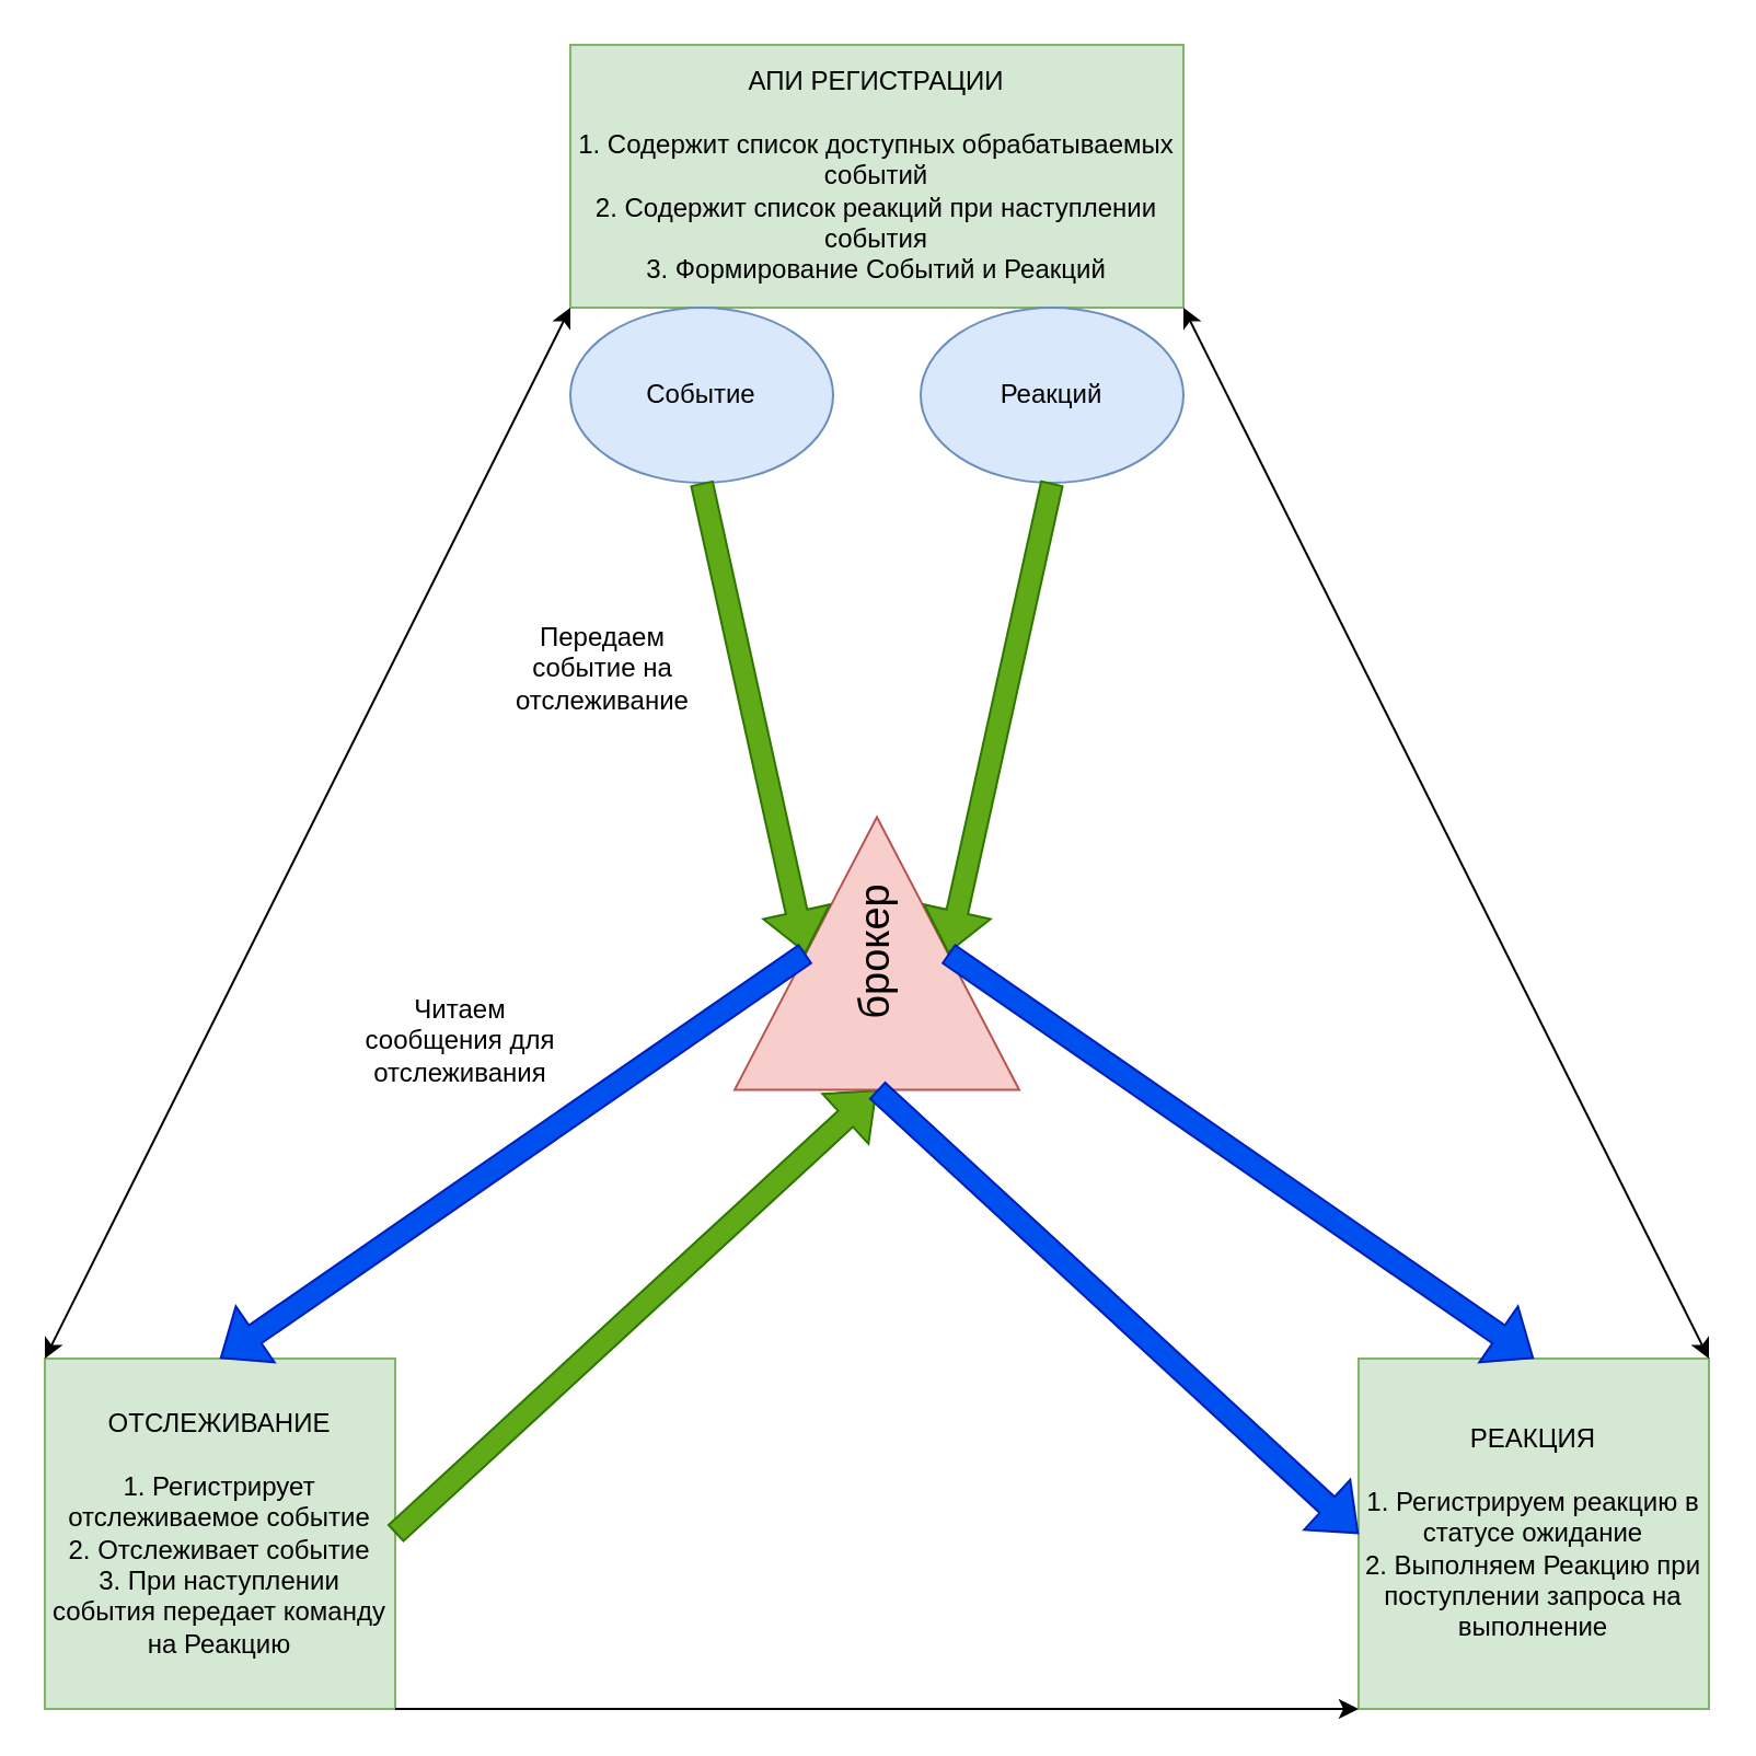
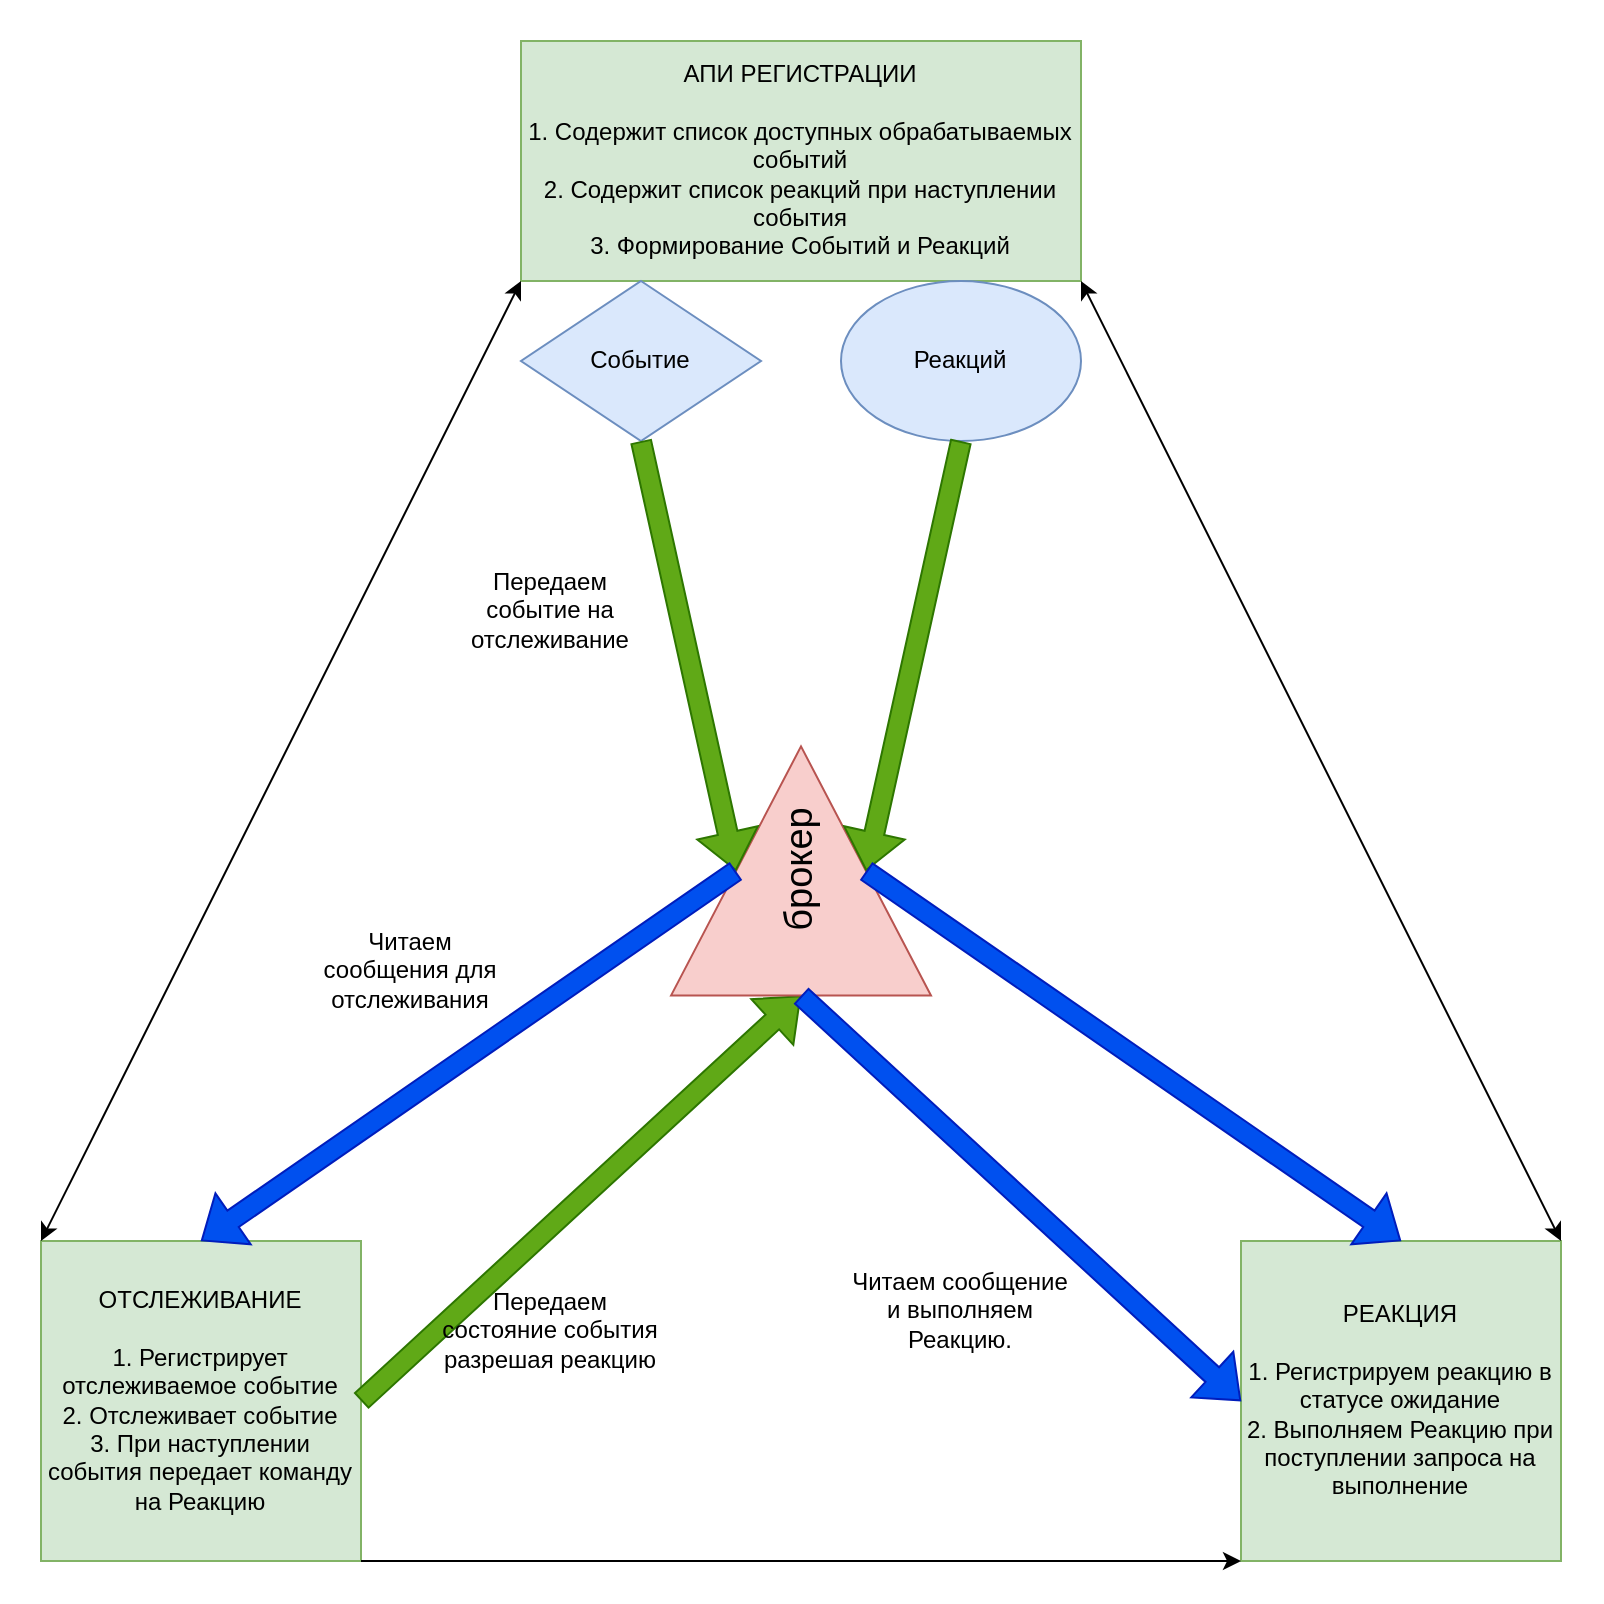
  <mxCell id="0" />
  <mxCell id="1" parent="0" />
  <mxCell id="2" value="АПИ РЕГИСТРАЦИИ&lt;br&gt;&lt;br&gt;1. Содержит список доступных обрабатываемых событий&lt;br&gt;2. Содержит список реакций при наступлении события&lt;br&gt;3. Формирование Событий и Реакций" style="rounded=0;whiteSpace=wrap;html=1;fillColor=#d5e8d4;strokeColor=#82b366;" parent="1" vertex="1"><mxGeometry x="260" y="20" width="280" height="120" as="geometry" /></mxCell>
  <mxCell id="3" value="ОТСЛЕЖИВАНИЕ&lt;br&gt;&lt;br&gt;1. Регистрирует отслеживаемое событие&lt;br&gt;2. Отслеживает событие&lt;br&gt;3. При наступлении события передает команду на Реакцию" style="rounded=0;whiteSpace=wrap;html=1;fillColor=#d5e8d4;strokeColor=#82b366;" parent="1" vertex="1"><mxGeometry x="20" y="620" width="160" height="160" as="geometry" /></mxCell>
- <mxCell id="4" value="Событие" style="ellipse;whiteSpace=wrap;html=1;fillColor=#dae8fc;strokeColor=#6c8ebf;" parent="1" vertex="1"><mxGeometry x="260" y="140" width="120" height="80" as="geometry" /></mxCell>
+ <mxCell id="4" value="Событие" style="rhombus;whiteSpace=wrap;html=1;fillColor=#dae8fc;strokeColor=#6c8ebf;" parent="1" vertex="1"><mxGeometry x="260" y="140" width="120" height="80" as="geometry" /></mxCell>
  <mxCell id="5" value="Реакций" style="ellipse;whiteSpace=wrap;html=1;fillColor=#dae8fc;strokeColor=#6c8ebf;" parent="1" vertex="1"><mxGeometry x="420" y="140" width="120" height="80" as="geometry" /></mxCell>
  <mxCell id="6" value="РЕАКЦИЯ&lt;br&gt;&lt;br&gt;1. Регистрируем реакцию в статусе ожидание&lt;br&gt;2. Выполняем Реакцию при поступлении запроса на выполнение" style="whiteSpace=wrap;html=1;aspect=fixed;fillColor=#d5e8d4;strokeColor=#82b366;" parent="1" vertex="1"><mxGeometry x="620" y="620" width="160" height="160" as="geometry" /></mxCell>
  <mxCell id="7" value="" style="shape=flexArrow;endArrow=classic;html=1;rounded=0;fillColor=#60a917;strokeColor=#2D7600;exitX=1;exitY=0.5;exitDx=0;exitDy=0;entryX=0;entryY=0.5;entryDx=0;entryDy=0;" parent="1" source="3" target="15" edge="1"><mxGeometry width="50" height="50" relative="1" as="geometry"><mxPoint x="180" y="630" as="sourcePoint" /><mxPoint x="351.716" y="448.284" as="targetPoint" /><Array as="points" /></mxGeometry></mxCell>
+ <mxCell id="8" value="Передаем состояние события разрешая реакцию" style="text;html=1;strokeColor=none;fillColor=none;align=center;verticalAlign=middle;whiteSpace=wrap;rounded=0;" parent="1" vertex="1"><mxGeometry x="220" y="610" width="110" height="110" as="geometry" /></mxCell>
+ <mxCell id="9" value="Читаем сообщение и выполняем Реакцию." style="text;html=1;strokeColor=none;fillColor=none;align=center;verticalAlign=middle;whiteSpace=wrap;rounded=0;" parent="1" vertex="1"><mxGeometry x="425" y="610" width="110" height="90" as="geometry" /></mxCell>
  <mxCell id="10" value="Передаем событие на отслеживание" style="text;html=1;strokeColor=none;fillColor=none;align=center;verticalAlign=middle;whiteSpace=wrap;rounded=0;" parent="1" vertex="1"><mxGeometry x="230" y="260" width="90" height="90" as="geometry" /></mxCell>
- <mxCell id="11" value="Читаем сообщения для отслеживания" style="text;html=1;strokeColor=none;fillColor=none;align=center;verticalAlign=middle;whiteSpace=wrap;rounded=0;" parent="1" vertex="1"><mxGeometry x="165" y="430" width="90" height="90" as="geometry" /></mxCell>
+ <mxCell id="11" value="Читаем сообщения для отслеживания" style="text;html=1;strokeColor=none;fillColor=none;align=center;verticalAlign=middle;whiteSpace=wrap;rounded=0;" parent="1" vertex="1"><mxGeometry x="160" y="440" width="90" height="90" as="geometry" /></mxCell>
  <mxCell id="12" value="" style="endArrow=classic;html=1;rounded=0;exitX=1;exitY=1;exitDx=0;exitDy=0;entryX=0;entryY=1;entryDx=0;entryDy=0;" edge="1" parent="1" source="3" target="6"><mxGeometry width="50" height="50" relative="1" as="geometry"><mxPoint x="380" y="580" as="sourcePoint" /><mxPoint x="430" y="530" as="targetPoint" /></mxGeometry></mxCell>
  <mxCell id="13" value="" style="endArrow=classic;startArrow=classic;html=1;rounded=0;entryX=1;entryY=1;entryDx=0;entryDy=0;exitX=1;exitY=0;exitDx=0;exitDy=0;" edge="1" parent="1" source="6" target="2"><mxGeometry width="50" height="50" relative="1" as="geometry"><mxPoint x="380" y="580" as="sourcePoint" /><mxPoint x="430" y="530" as="targetPoint" /></mxGeometry></mxCell>
  <mxCell id="14" value="" style="endArrow=classic;startArrow=classic;html=1;rounded=0;exitX=0;exitY=0;exitDx=0;exitDy=0;entryX=0;entryY=1;entryDx=0;entryDy=0;" edge="1" parent="1" source="3" target="2"><mxGeometry width="50" height="50" relative="1" as="geometry"><mxPoint x="380" y="580" as="sourcePoint" /><mxPoint x="430" y="530" as="targetPoint" /></mxGeometry></mxCell>
  <mxCell id="15" value="&lt;font style=&quot;font-size: 19px&quot;&gt;брокер&lt;/font&gt;" style="triangle;whiteSpace=wrap;html=1;rotation=-90;fillColor=#f8cecc;strokeColor=#b85450;" vertex="1" parent="1"><mxGeometry x="337.7" y="370" width="124.6" height="130" as="geometry" /></mxCell>
  <mxCell id="16" value="" style="shape=flexArrow;endArrow=classic;html=1;rounded=0;fontSize=12;exitX=0.5;exitY=1;exitDx=0;exitDy=0;entryX=0.5;entryY=0;entryDx=0;entryDy=0;fillColor=#60a917;strokeColor=#2D7600;" edge="1" parent="1" source="4" target="15"><mxGeometry width="50" height="50" relative="1" as="geometry"><mxPoint x="380" y="550" as="sourcePoint" /><mxPoint x="430" y="500" as="targetPoint" /></mxGeometry></mxCell>
  <mxCell id="17" value="" style="shape=flexArrow;endArrow=classic;html=1;rounded=0;fontSize=12;entryX=0.5;entryY=0;entryDx=0;entryDy=0;exitX=0.5;exitY=0;exitDx=0;exitDy=0;fillColor=#0050ef;strokeColor=#001DBC;" edge="1" parent="1" source="15" target="3"><mxGeometry width="50" height="50" relative="1" as="geometry"><mxPoint x="380" y="550" as="sourcePoint" /><mxPoint x="430" y="500" as="targetPoint" /></mxGeometry></mxCell>
  <mxCell id="18" value="" style="shape=flexArrow;endArrow=classic;html=1;rounded=0;fontSize=12;entryX=0;entryY=0.5;entryDx=0;entryDy=0;exitX=0;exitY=0.5;exitDx=0;exitDy=0;fillColor=#0050ef;strokeColor=#001DBC;" edge="1" parent="1" source="15" target="6"><mxGeometry width="50" height="50" relative="1" as="geometry"><mxPoint x="380" y="550" as="sourcePoint" /><mxPoint x="430" y="500" as="targetPoint" /></mxGeometry></mxCell>
  <mxCell id="19" value="" style="shape=flexArrow;endArrow=classic;html=1;rounded=0;fontSize=12;exitX=0.5;exitY=1;exitDx=0;exitDy=0;entryX=0.5;entryY=1;entryDx=0;entryDy=0;fillColor=#60a917;strokeColor=#2D7600;" edge="1" parent="1" source="5" target="15"><mxGeometry width="50" height="50" relative="1" as="geometry"><mxPoint x="380" y="550" as="sourcePoint" /><mxPoint x="430" y="500" as="targetPoint" /></mxGeometry></mxCell>
  <mxCell id="20" value="" style="shape=flexArrow;endArrow=classic;html=1;rounded=0;fontSize=12;exitX=0.5;exitY=1;exitDx=0;exitDy=0;entryX=0.5;entryY=0;entryDx=0;entryDy=0;fillColor=#0050ef;strokeColor=#001DBC;" edge="1" parent="1" source="15" target="6"><mxGeometry width="50" height="50" relative="1" as="geometry"><mxPoint x="380" y="550" as="sourcePoint" /><mxPoint x="430" y="500" as="targetPoint" /></mxGeometry></mxCell>
